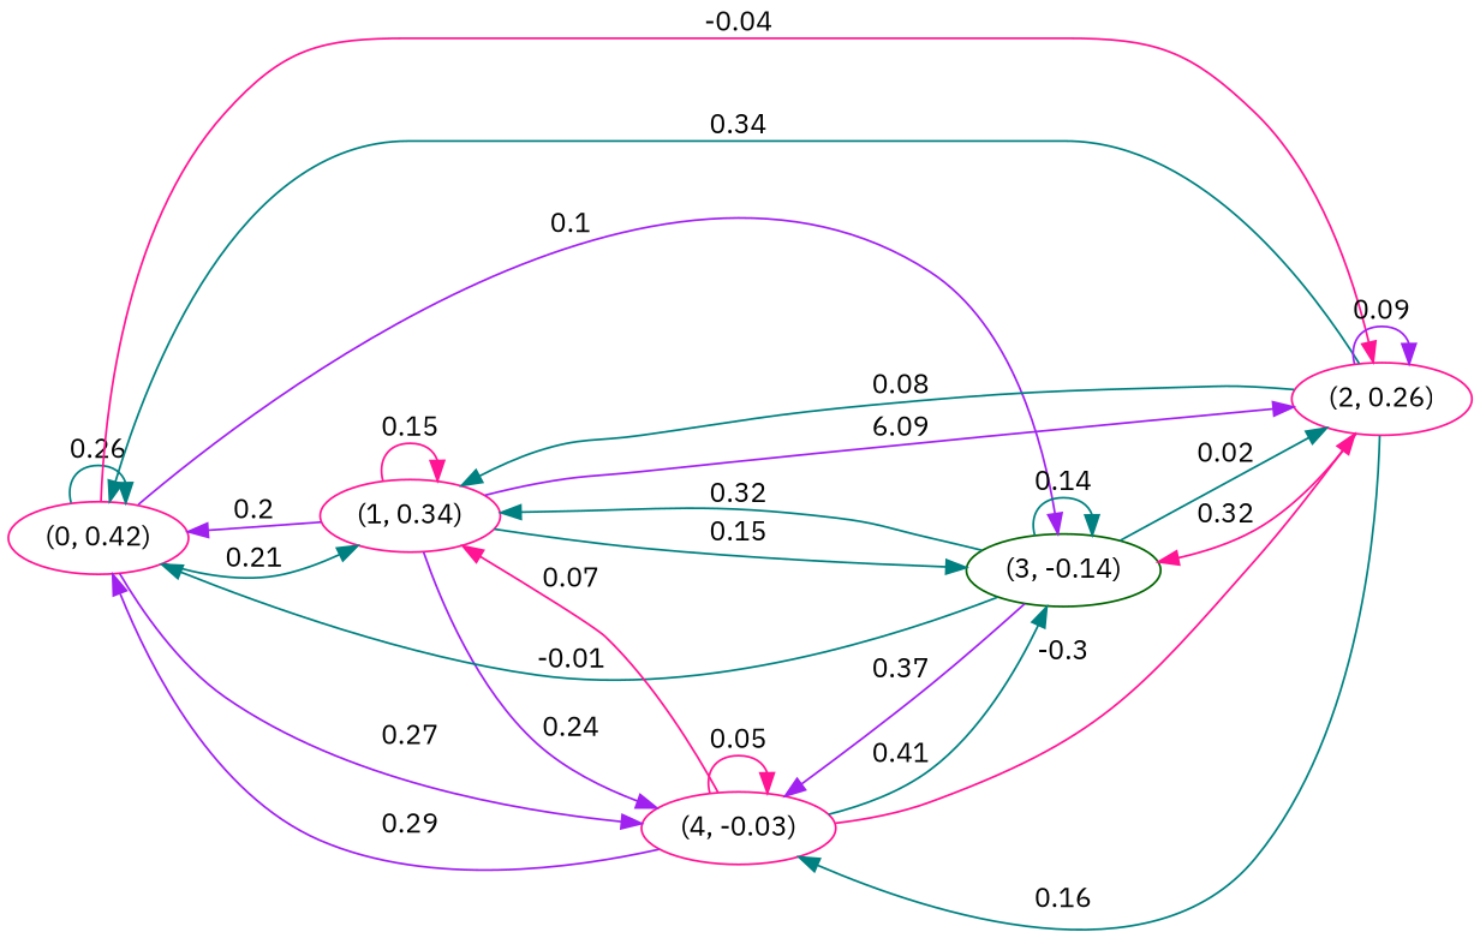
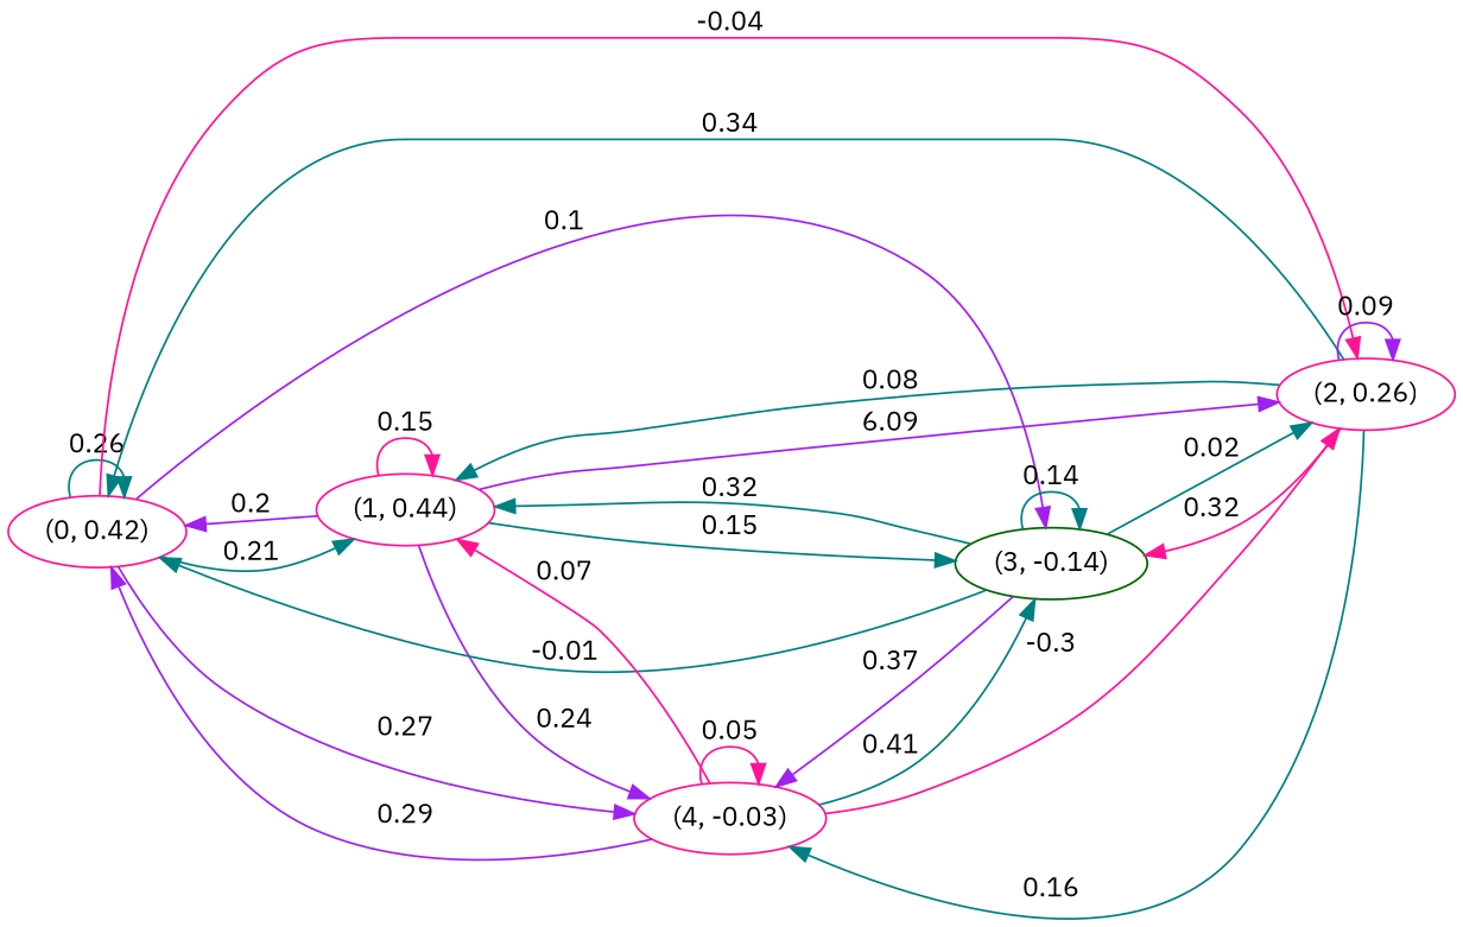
  digraph {
    fontname="IBM Plex Sans"
    rankdir=LR
    node [color=deeppink fontname="IBM Plex Sans"]
    edge [color=teal fontname="IBM Plex Sans"]
    n1 [label="(0, 0.42)"]
-   n2 [label="(1, 0.34)"]
+   n2 [label="(1, 0.44)"]
    n3 [label="(2, 0.26)"]
    n4 [color=darkgreen label="(3, -0.14)"]
    n5 [label="(4, -0.03)"]
    n1 -> n1 [label=0.26]
    n1 -> n2 [label=0.21]
    n1 -> n3 [color=deeppink label=-0.04]
    n1 -> n4 [color=purple label=0.1]
    n1 -> n5 [color=purple label=0.27]
    n2 -> n1 [color=purple label=0.2]
    n2 -> n2 [color=deeppink label=0.15]
    n2 -> n3 [color=purple label=6.09]
    n2 -> n4 [label=0.15]
    n2 -> n5 [color=purple label=0.24]
    n3 -> n1 [label=0.34]
    n3 -> n2 [label=0.08]
    n3 -> n3 [color=purple label=0.09]
    n3 -> n4 [color=deeppink label=0.32]
    n3 -> n5 [label=0.16]
    n4 -> n1 [label=-0.01]
    n4 -> n2 [label=0.32]
    n4 -> n3 [label=0.02]
    n4 -> n4 [label=0.14]
    n4 -> n5 [color=purple label=0.37]
    n5 -> n1 [color=purple label=0.29]
    n5 -> n2 [color=deeppink label=0.07]
    n5 -> n3 [color=deeppink label=-0.3]
    n5 -> n4 [label=0.41]
    n5 -> n5 [color=deeppink label=0.05]
  }
